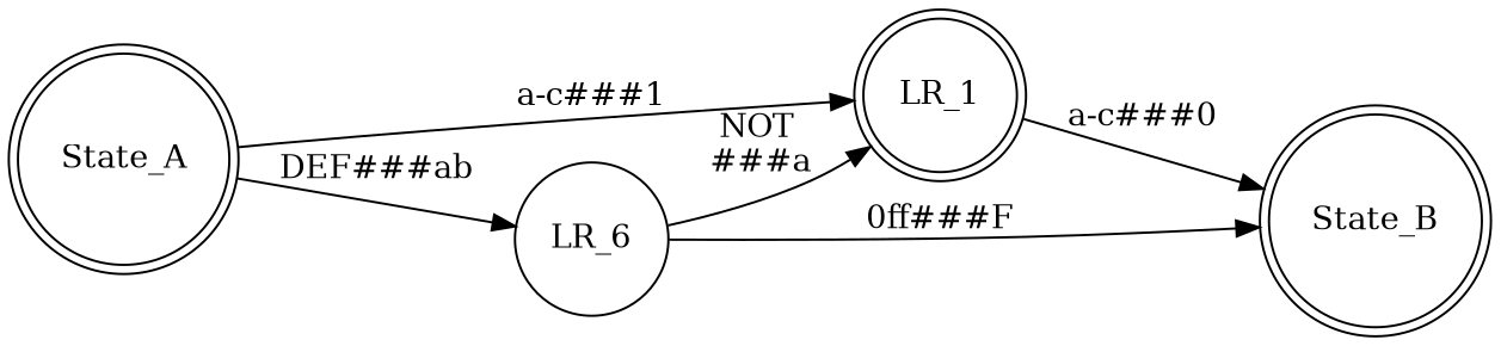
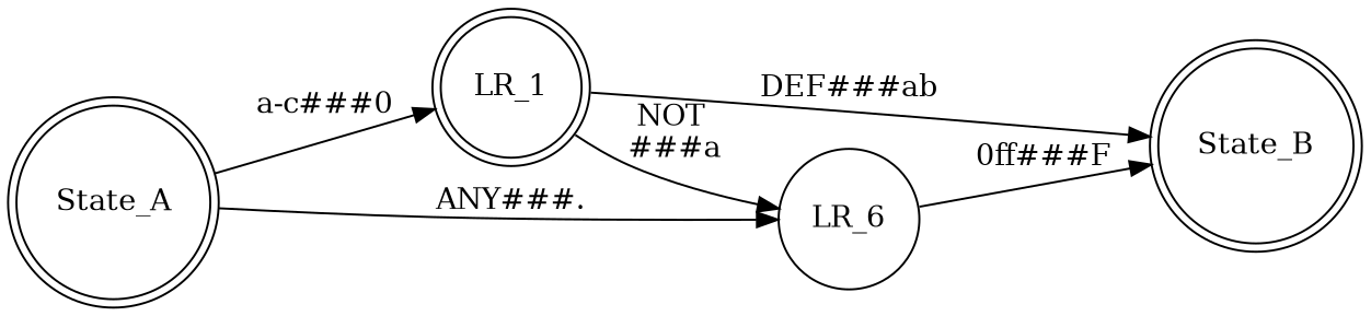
  digraph {
    rankdir=LR
    node [shape=doublecircle]
    n1 [label=State_A]
    LR_1
    n3 [label=LR_6 shape=circle]
    n4 [label=State_B]
-   n1 -> LR_1 [label="a-c###1"]
-   n1 -> n3 [label="DEF###ab"]
-   n3 -> LR_1 [label="NOT \n###a"]
-   LR_1 -> n4 [label="a-c###0"]
+   n1 -> LR_1 [label="a-c###0"]
+   n1 -> n3 [label="ANY###."]
+   LR_1 -> n3 [label="NOT \n###a"]
+   LR_1 -> n4 [label="DEF###ab"]
    n3 -> n4 [label="\0ff###F"]
  }
